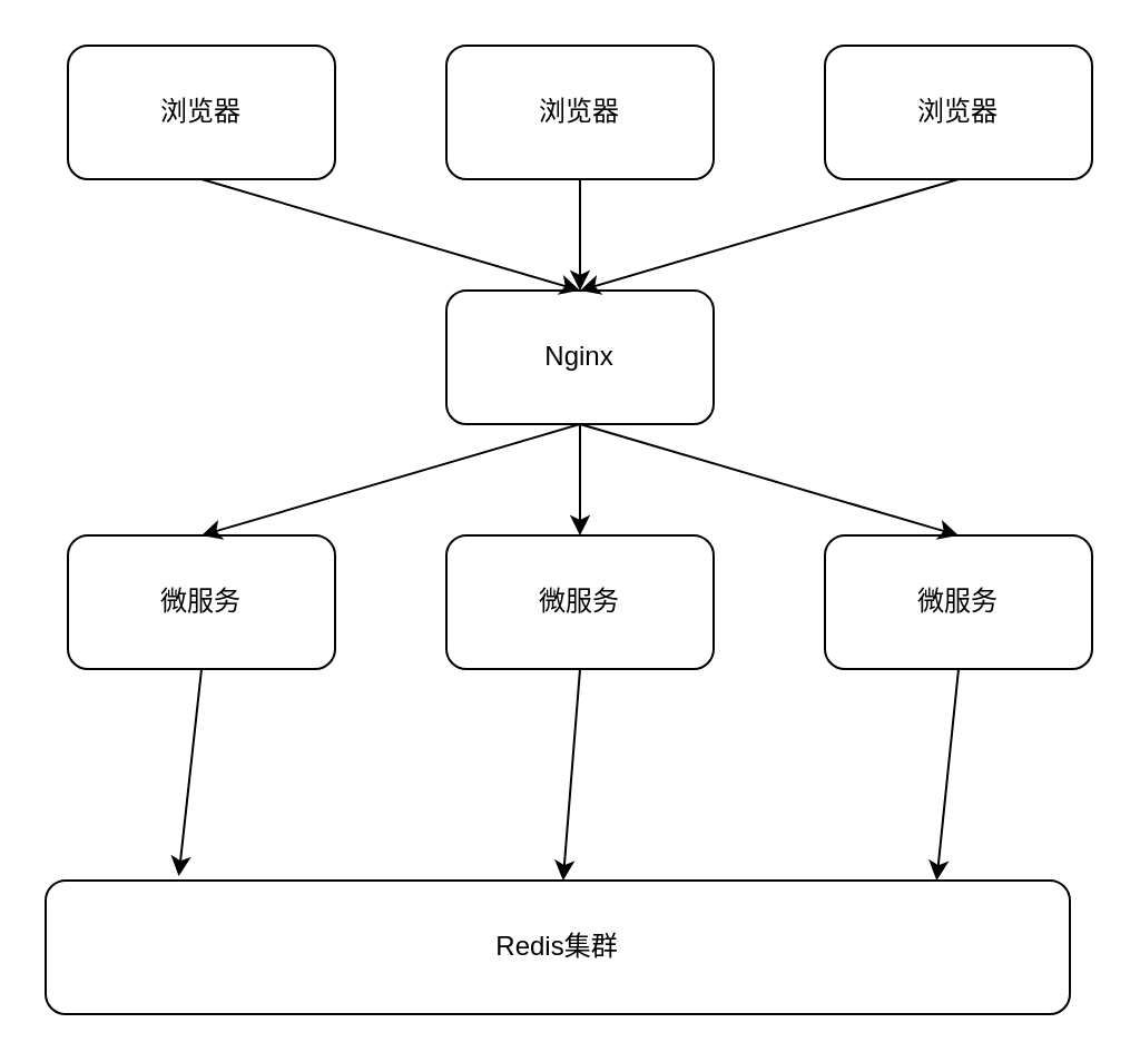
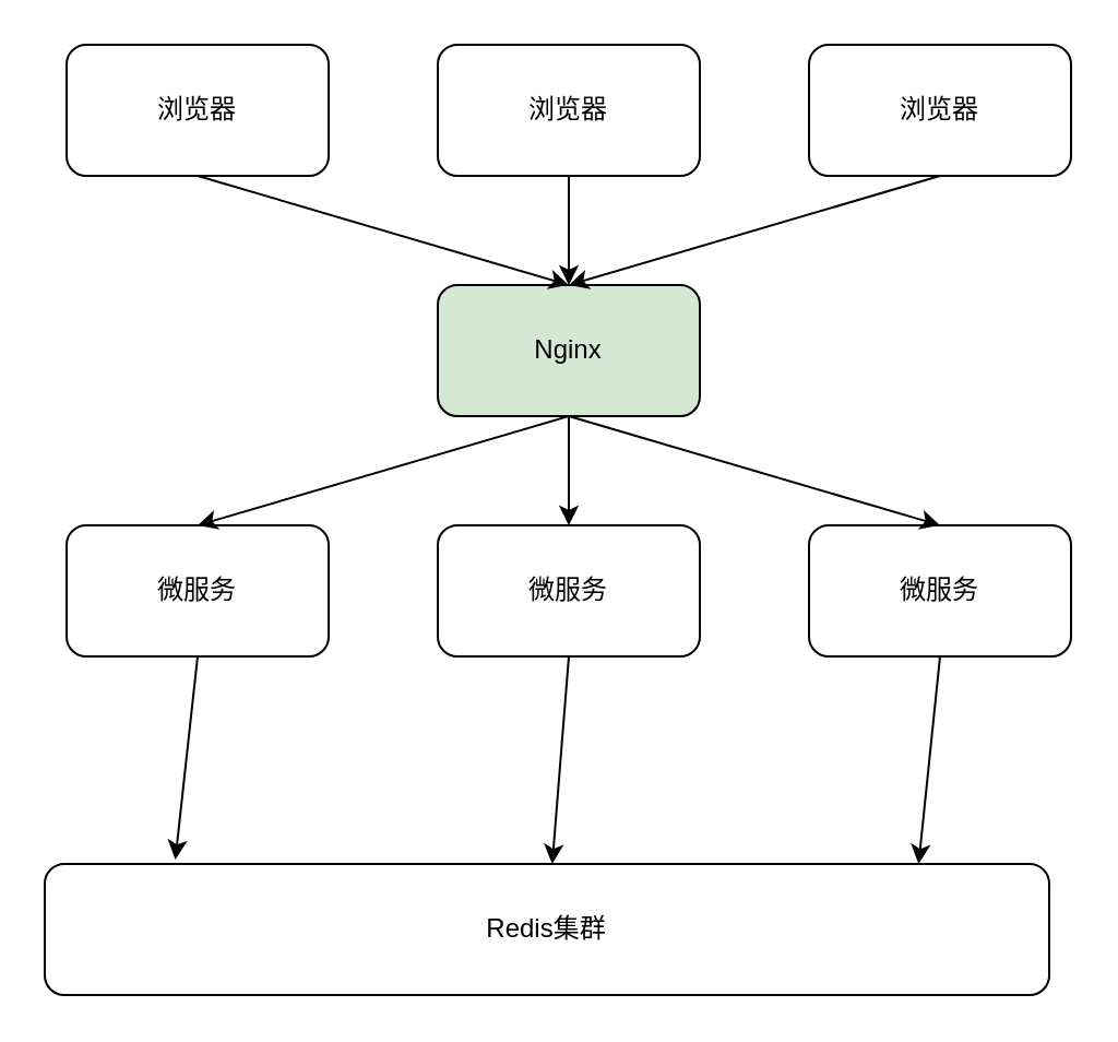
  <mxCell id="0" />
  <mxCell id="1" parent="0" />
  <mxCell id="2" style="rounded=0;orthogonalLoop=1;jettySize=auto;html=1;exitX=0.5;exitY=1;exitDx=0;exitDy=0;entryX=0.13;entryY=-0.033;entryDx=0;entryDy=0;entryPerimeter=0;" edge="1" parent="1" source="3" target="8"><mxGeometry relative="1" as="geometry" /></mxCell>
  <mxCell id="3" value="微服务" style="rounded=1;whiteSpace=wrap;html=1;" vertex="1" parent="1"><mxGeometry x="30" y="240" width="120" height="60" as="geometry" /></mxCell>
  <mxCell id="4" style="edgeStyle=none;rounded=0;orthogonalLoop=1;jettySize=auto;html=1;exitX=0.5;exitY=1;exitDx=0;exitDy=0;" edge="1" parent="1" source="5" target="8"><mxGeometry relative="1" as="geometry" /></mxCell>
  <mxCell id="5" value="微服务" style="rounded=1;whiteSpace=wrap;html=1;" vertex="1" parent="1"><mxGeometry x="200" y="240" width="120" height="60" as="geometry" /></mxCell>
  <mxCell id="6" style="edgeStyle=none;rounded=0;orthogonalLoop=1;jettySize=auto;html=1;exitX=0.5;exitY=1;exitDx=0;exitDy=0;entryX=0.87;entryY=0;entryDx=0;entryDy=0;entryPerimeter=0;" edge="1" parent="1" source="7" target="8"><mxGeometry relative="1" as="geometry" /></mxCell>
  <mxCell id="7" value="微服务" style="rounded=1;whiteSpace=wrap;html=1;" vertex="1" parent="1"><mxGeometry x="370" y="240" width="120" height="60" as="geometry" /></mxCell>
  <mxCell id="8" value="Redis集群" style="rounded=1;whiteSpace=wrap;html=1;" vertex="1" parent="1"><mxGeometry x="20" y="395" width="460" height="60" as="geometry" /></mxCell>
  <mxCell id="9" style="edgeStyle=none;rounded=0;orthogonalLoop=1;jettySize=auto;html=1;exitX=0.5;exitY=1;exitDx=0;exitDy=0;entryX=0.5;entryY=0;entryDx=0;entryDy=0;" edge="1" parent="1" source="12" target="3"><mxGeometry relative="1" as="geometry" /></mxCell>
  <mxCell id="10" style="edgeStyle=none;rounded=0;orthogonalLoop=1;jettySize=auto;html=1;exitX=0.5;exitY=1;exitDx=0;exitDy=0;" edge="1" parent="1" source="12" target="5"><mxGeometry relative="1" as="geometry" /></mxCell>
  <mxCell id="11" style="edgeStyle=none;rounded=0;orthogonalLoop=1;jettySize=auto;html=1;exitX=0.5;exitY=1;exitDx=0;exitDy=0;entryX=0.5;entryY=0;entryDx=0;entryDy=0;" edge="1" parent="1" source="12" target="7"><mxGeometry relative="1" as="geometry" /></mxCell>
- <mxCell id="12" value="Nginx" style="rounded=1;whiteSpace=wrap;html=1;" vertex="1" parent="1"><mxGeometry x="200" y="130" width="120" height="60" as="geometry" /></mxCell>
+ <mxCell id="12" value="Nginx" style="rounded=1;whiteSpace=wrap;html=1;fillColor=#d5e8d4;" vertex="1" parent="1"><mxGeometry x="200" y="130" width="120" height="60" as="geometry" /></mxCell>
  <mxCell id="13" style="edgeStyle=none;rounded=0;orthogonalLoop=1;jettySize=auto;html=1;exitX=0.5;exitY=1;exitDx=0;exitDy=0;" edge="1" parent="1" source="14"><mxGeometry relative="1" as="geometry"><mxPoint x="260" y="130" as="targetPoint" /></mxGeometry></mxCell>
  <mxCell id="14" value="浏览器" style="rounded=1;whiteSpace=wrap;html=1;" vertex="1" parent="1"><mxGeometry x="200" y="20" width="120" height="60" as="geometry" /></mxCell>
  <mxCell id="15" style="edgeStyle=none;rounded=0;orthogonalLoop=1;jettySize=auto;html=1;exitX=0.5;exitY=1;exitDx=0;exitDy=0;entryX=0.5;entryY=0;entryDx=0;entryDy=0;" edge="1" parent="1" source="16" target="12"><mxGeometry relative="1" as="geometry" /></mxCell>
  <mxCell id="16" value="浏览器" style="rounded=1;whiteSpace=wrap;html=1;" vertex="1" parent="1"><mxGeometry x="370" y="20" width="120" height="60" as="geometry" /></mxCell>
  <mxCell id="17" style="edgeStyle=none;rounded=0;orthogonalLoop=1;jettySize=auto;html=1;exitX=0.5;exitY=1;exitDx=0;exitDy=0;entryX=0.5;entryY=0;entryDx=0;entryDy=0;" edge="1" parent="1" source="18" target="12"><mxGeometry relative="1" as="geometry" /></mxCell>
  <mxCell id="18" value="浏览器" style="rounded=1;whiteSpace=wrap;html=1;" vertex="1" parent="1"><mxGeometry x="30" y="20" width="120" height="60" as="geometry" /></mxCell>
